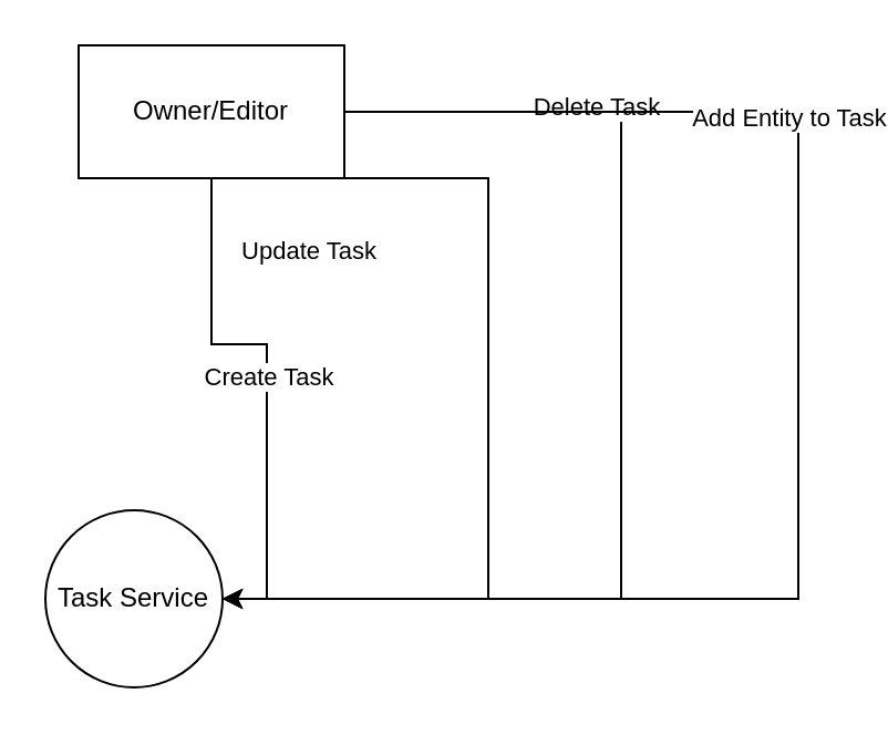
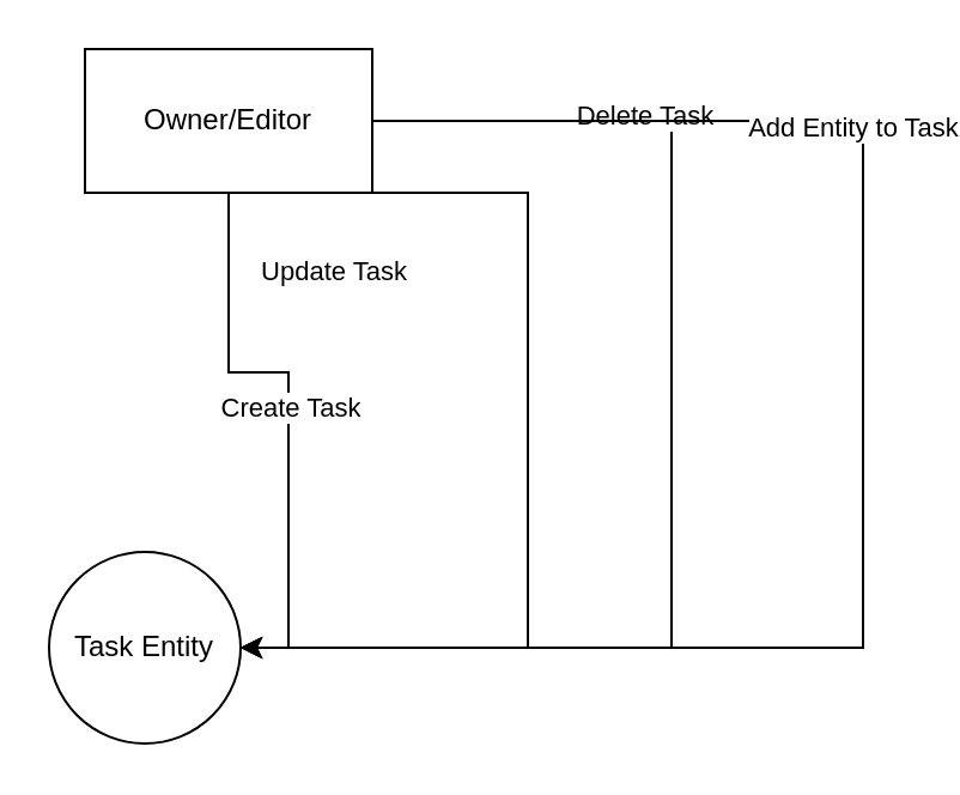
  <mxCell id="0" />
  <mxCell id="1" parent="0" />
- <mxCell id="2" value="Task Service" style="ellipse;whiteSpace=wrap;html=1;aspect=fixed;" vertex="1" parent="1"><mxGeometry x="20" y="230" width="80" height="80" as="geometry" /></mxCell>
+ <mxCell id="2" value="Task Entity" style="ellipse;whiteSpace=wrap;html=1;aspect=fixed;" vertex="1" parent="1"><mxGeometry x="20" y="230" width="80" height="80" as="geometry" /></mxCell>
  <mxCell id="3" style="edgeStyle=orthogonalEdgeStyle;rounded=0;orthogonalLoop=1;jettySize=auto;html=1;entryX=1;entryY=0.5;entryDx=0;entryDy=0;" edge="1" parent="1" source="11" target="2"><mxGeometry relative="1" as="geometry" /></mxCell>
  <mxCell id="4" value="Create Task" style="edgeLabel;html=1;align=center;verticalAlign=middle;resizable=0;points=[];" vertex="1" connectable="0" parent="3"><mxGeometry x="-0.031" relative="1" as="geometry"><mxPoint as="offset" /></mxGeometry></mxCell>
  <mxCell id="5" style="edgeStyle=orthogonalEdgeStyle;rounded=0;orthogonalLoop=1;jettySize=auto;html=1;entryX=1;entryY=0.5;entryDx=0;entryDy=0;exitX=0.25;exitY=1;exitDx=0;exitDy=0;" edge="1" parent="1" source="11" target="2"><mxGeometry relative="1" as="geometry"><Array as="points"><mxPoint x="220" y="270" /></Array></mxGeometry></mxCell>
  <mxCell id="6" value="Update Task" style="edgeLabel;html=1;align=center;verticalAlign=middle;resizable=0;points=[];" vertex="1" connectable="0" parent="5"><mxGeometry x="-0.687" relative="1" as="geometry"><mxPoint y="32" as="offset" /></mxGeometry></mxCell>
  <mxCell id="7" style="edgeStyle=orthogonalEdgeStyle;rounded=0;orthogonalLoop=1;jettySize=auto;html=1;entryX=1;entryY=0.5;entryDx=0;entryDy=0;" edge="1" parent="1" source="11" target="2"><mxGeometry relative="1" as="geometry"><Array as="points"><mxPoint x="280" y="270" /></Array></mxGeometry></mxCell>
  <mxCell id="8" value="Delete Task" style="edgeLabel;html=1;align=center;verticalAlign=middle;resizable=0;points=[];" vertex="1" connectable="0" parent="7"><mxGeometry x="-0.569" y="3" relative="1" as="geometry"><mxPoint as="offset" /></mxGeometry></mxCell>
  <mxCell id="9" style="edgeStyle=orthogonalEdgeStyle;rounded=0;orthogonalLoop=1;jettySize=auto;html=1;entryX=1;entryY=0.5;entryDx=0;entryDy=0;" edge="1" parent="1" source="11" target="2"><mxGeometry relative="1" as="geometry"><Array as="points"><mxPoint x="360" y="50" /><mxPoint x="360" y="270" /></Array></mxGeometry></mxCell>
  <mxCell id="10" value="Add Entity to Task" style="edgeLabel;html=1;align=center;verticalAlign=middle;resizable=0;points=[];" vertex="1" connectable="0" parent="9"><mxGeometry x="-0.416" y="-2" relative="1" as="geometry"><mxPoint as="offset" /></mxGeometry></mxCell>
  <mxCell id="11" value="Owner/Editor" style="rounded=0;whiteSpace=wrap;html=1;" vertex="1" parent="1"><mxGeometry x="35" y="20" width="120" height="60" as="geometry" /></mxCell>
